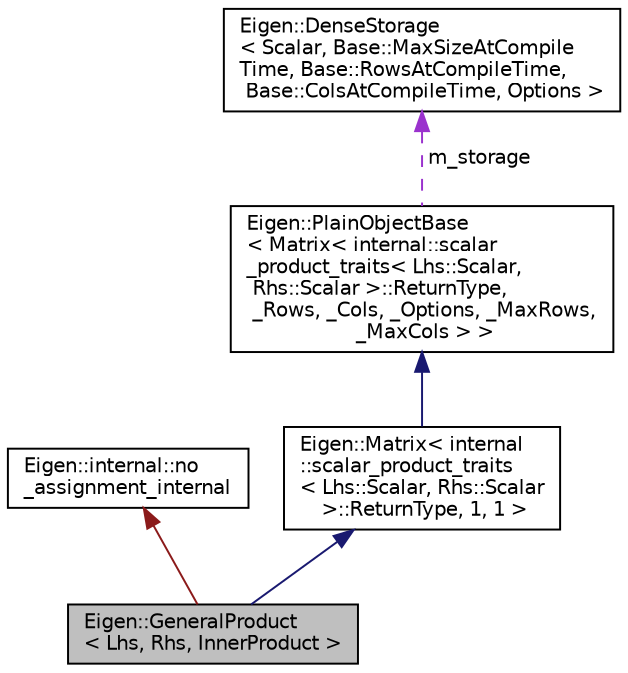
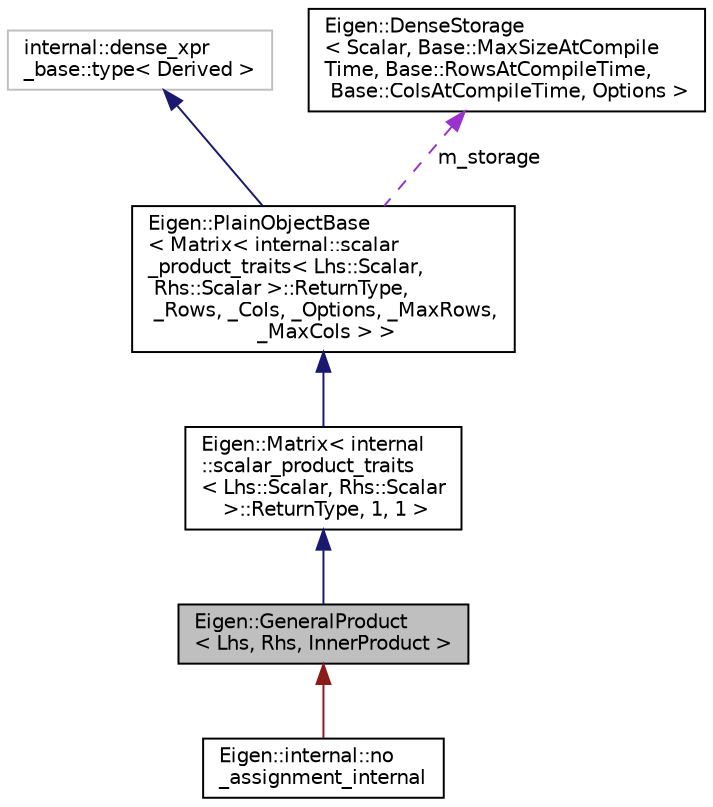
  digraph {
    fontname="DejaVu Sans"
    rankdir=TB
    node [color=black fillcolor=white fontname="DejaVu Sans" fontsize=10 shape=record style=filled]
    edge [color=midnightblue dir=back fontname="DejaVu Sans" fontsize=10 labelfontname=Helvetica labelfontsize=10 style=solid]
    n1 [fillcolor=grey75 fontcolor=black height=0.2 label="Eigen::GeneralProduct\l\< Lhs, Rhs, InnerProduct \>" width=0.4]
    n2 [height=0.2 label="Eigen::internal::no\l_assignment_internal" width=0.4]
    n3 [height=0.2 label="Eigen::Matrix\< internal\l::scalar_product_traits\l\< Lhs::Scalar, Rhs::Scalar\l \>::ReturnType, 1, 1 \>" width=0.4]
    n4 [height=0.2 label="Eigen::PlainObjectBase\l\< Matrix\< internal::scalar\l_product_traits\< Lhs::Scalar,\l Rhs::Scalar \>::ReturnType,\l _Rows, _Cols, _Options, _MaxRows,\l _MaxCols \> \>" width=0.4]
+   n5 [color=grey75 height=0.2 label="internal::dense_xpr\l_base::type\< Derived \>" width=0.4]
    n6 [height=0.2 label="Eigen::DenseStorage\l\< Scalar, Base::MaxSizeAtCompile\lTime, Base::RowsAtCompileTime,\l Base::ColsAtCompileTime, Options \>" width=0.4]
-   n2 -> n1 [color=firebrick4]
+   n1 -> n2 [color=firebrick4]
    n3 -> n1
    n4 -> n3
+   n5 -> n4
    n6 -> n4 [color=darkorchid3 label=" m_storage" style=dashed]
  }
